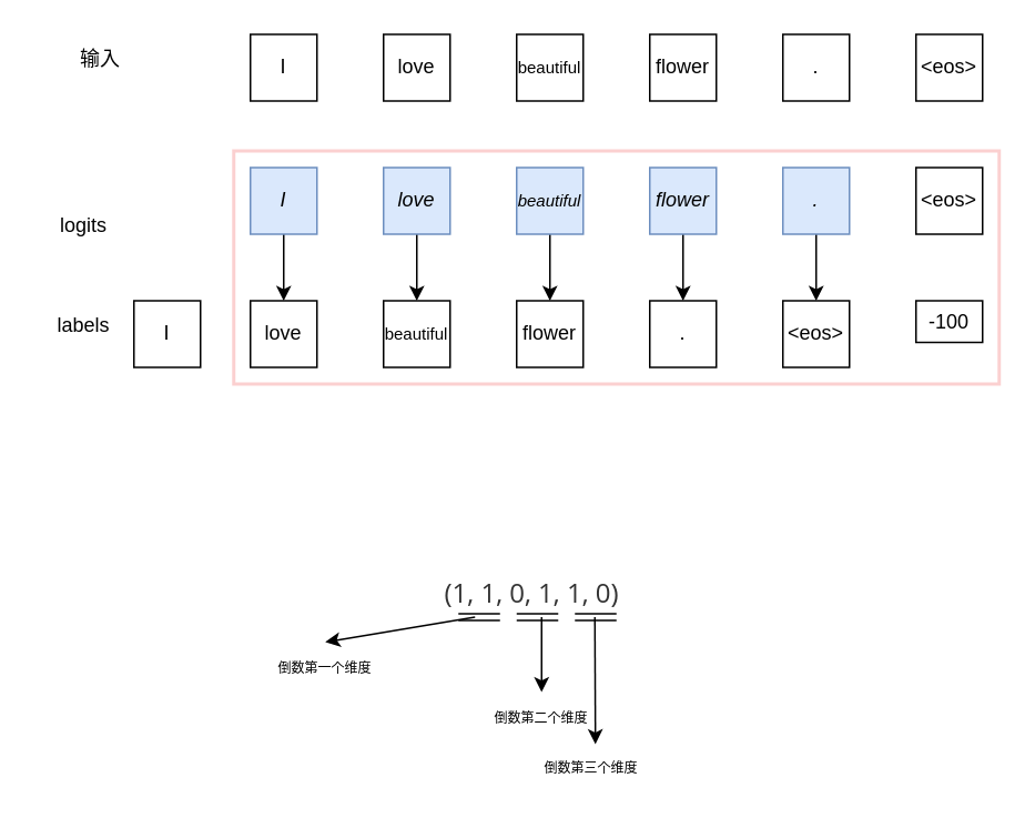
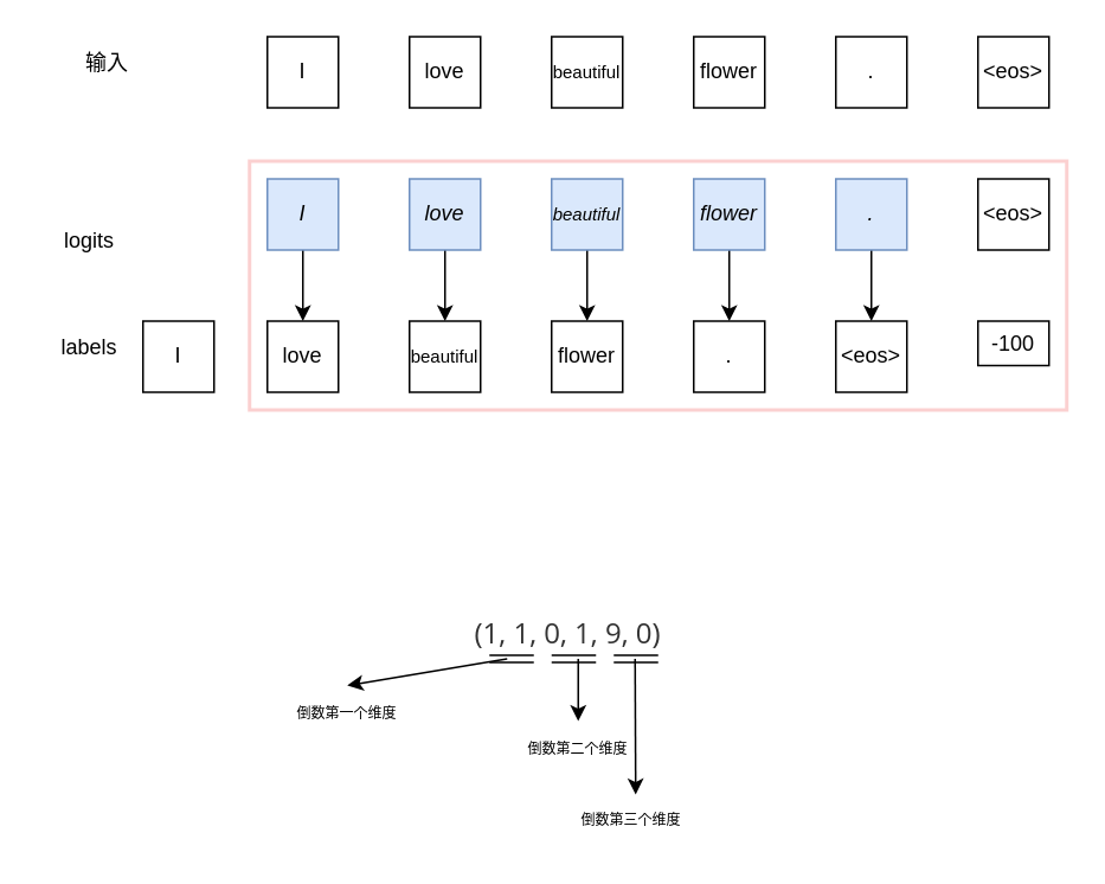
  <mxCell id="0" />
  <mxCell id="1" parent="0" />
  <mxCell id="2" value="" style="rounded=0;whiteSpace=wrap;html=1;opacity=20;strokeColor=light-dark(#e81717, #ededed);strokeWidth=2;" vertex="1" parent="1"><mxGeometry x="140" y="90" width="460" height="140" as="geometry" /></mxCell>
  <mxCell id="3" value="输入" style="text;html=1;align=center;verticalAlign=middle;whiteSpace=wrap;rounded=0;" vertex="1" parent="1"><mxGeometry x="30" y="20" width="60" height="30" as="geometry" /></mxCell>
  <mxCell id="4" value="I" style="whiteSpace=wrap;html=1;aspect=fixed;" vertex="1" parent="1"><mxGeometry x="150" y="20" width="40" height="40" as="geometry" /></mxCell>
  <mxCell id="5" value="&lt;span style=&quot;text-align: left;&quot;&gt;love&lt;/span&gt;" style="whiteSpace=wrap;html=1;aspect=fixed;" vertex="1" parent="1"><mxGeometry x="230" y="20" width="40" height="40" as="geometry" /></mxCell>
  <mxCell id="6" value="&lt;span style=&quot;text-align: left;&quot;&gt;&lt;font style=&quot;font-size: 10px;&quot;&gt;beautiful&lt;/font&gt;&lt;/span&gt;" style="whiteSpace=wrap;html=1;aspect=fixed;" vertex="1" parent="1"><mxGeometry x="310" y="20" width="40" height="40" as="geometry" /></mxCell>
  <mxCell id="7" value="&lt;span style=&quot;text-align: left;&quot;&gt;flower&lt;/span&gt;" style="whiteSpace=wrap;html=1;aspect=fixed;" vertex="1" parent="1"><mxGeometry x="390" y="20" width="40" height="40" as="geometry" /></mxCell>
  <mxCell id="8" value="&lt;span style=&quot;text-align: left;&quot;&gt;.&lt;/span&gt;" style="whiteSpace=wrap;html=1;aspect=fixed;" vertex="1" parent="1"><mxGeometry x="470" y="20" width="40" height="40" as="geometry" /></mxCell>
  <mxCell id="9" value="logits" style="text;html=1;align=center;verticalAlign=middle;whiteSpace=wrap;rounded=0;" vertex="1" parent="1"><mxGeometry x="20" y="120" width="60" height="30" as="geometry" /></mxCell>
  <mxCell id="10" style="edgeStyle=orthogonalEdgeStyle;rounded=0;orthogonalLoop=1;jettySize=auto;html=1;entryX=0.5;entryY=0;entryDx=0;entryDy=0;" edge="1" parent="1" source="11" target="21"><mxGeometry relative="1" as="geometry" /></mxCell>
  <mxCell id="11" value="&lt;i&gt;I&lt;/i&gt;" style="whiteSpace=wrap;html=1;aspect=fixed;fillColor=#dae8fc;strokeColor=#6c8ebf;" vertex="1" parent="1"><mxGeometry x="150" y="100" width="40" height="40" as="geometry" /></mxCell>
  <mxCell id="12" style="edgeStyle=orthogonalEdgeStyle;rounded=0;orthogonalLoop=1;jettySize=auto;html=1;entryX=0.5;entryY=0;entryDx=0;entryDy=0;" edge="1" parent="1" source="13" target="22"><mxGeometry relative="1" as="geometry" /></mxCell>
  <mxCell id="13" value="&lt;span style=&quot;text-align: left;&quot;&gt;&lt;i&gt;love&lt;/i&gt;&lt;/span&gt;" style="whiteSpace=wrap;html=1;aspect=fixed;fillColor=#dae8fc;strokeColor=#6c8ebf;" vertex="1" parent="1"><mxGeometry x="230" y="100" width="40" height="40" as="geometry" /></mxCell>
  <mxCell id="14" style="edgeStyle=orthogonalEdgeStyle;rounded=0;orthogonalLoop=1;jettySize=auto;html=1;exitX=0.5;exitY=1;exitDx=0;exitDy=0;entryX=0.5;entryY=0;entryDx=0;entryDy=0;" edge="1" parent="1" source="15" target="23"><mxGeometry relative="1" as="geometry" /></mxCell>
  <mxCell id="15" value="&lt;span style=&quot;text-align: left;&quot;&gt;&lt;font style=&quot;font-size: 10px;&quot;&gt;&lt;i&gt;beautiful&lt;/i&gt;&lt;/font&gt;&lt;/span&gt;" style="whiteSpace=wrap;html=1;aspect=fixed;fillColor=#dae8fc;strokeColor=#6c8ebf;" vertex="1" parent="1"><mxGeometry x="310" y="100" width="40" height="40" as="geometry" /></mxCell>
  <mxCell id="16" style="edgeStyle=orthogonalEdgeStyle;rounded=0;orthogonalLoop=1;jettySize=auto;html=1;entryX=0.5;entryY=0;entryDx=0;entryDy=0;" edge="1" parent="1" source="17" target="24"><mxGeometry relative="1" as="geometry" /></mxCell>
  <mxCell id="17" value="&lt;span style=&quot;text-align: left;&quot;&gt;&lt;i&gt;flower&lt;/i&gt;&lt;/span&gt;" style="whiteSpace=wrap;html=1;aspect=fixed;fillColor=#dae8fc;strokeColor=#6c8ebf;" vertex="1" parent="1"><mxGeometry x="390" y="100" width="40" height="40" as="geometry" /></mxCell>
  <mxCell id="18" style="edgeStyle=orthogonalEdgeStyle;rounded=0;orthogonalLoop=1;jettySize=auto;html=1;entryX=0.5;entryY=0;entryDx=0;entryDy=0;" edge="1" parent="1" source="19" target="28"><mxGeometry relative="1" as="geometry" /></mxCell>
  <mxCell id="19" value="&lt;span style=&quot;text-align: left;&quot;&gt;&lt;i&gt;.&lt;/i&gt;&lt;/span&gt;" style="whiteSpace=wrap;html=1;aspect=fixed;fillColor=#dae8fc;strokeColor=#6c8ebf;" vertex="1" parent="1"><mxGeometry x="470" y="100" width="40" height="40" as="geometry" /></mxCell>
  <mxCell id="20" value="I" style="whiteSpace=wrap;html=1;aspect=fixed;" vertex="1" parent="1"><mxGeometry x="80" y="180" width="40" height="40" as="geometry" /></mxCell>
  <mxCell id="21" value="&lt;span style=&quot;text-align: left;&quot;&gt;love&lt;/span&gt;" style="whiteSpace=wrap;html=1;aspect=fixed;" vertex="1" parent="1"><mxGeometry x="150" y="180" width="40" height="40" as="geometry" /></mxCell>
  <mxCell id="22" value="&lt;span style=&quot;text-align: left;&quot;&gt;&lt;font style=&quot;font-size: 10px;&quot;&gt;beautiful&lt;/font&gt;&lt;/span&gt;" style="whiteSpace=wrap;html=1;aspect=fixed;" vertex="1" parent="1"><mxGeometry x="230" y="180" width="40" height="40" as="geometry" /></mxCell>
  <mxCell id="23" value="&lt;span style=&quot;text-align: left;&quot;&gt;flower&lt;/span&gt;" style="whiteSpace=wrap;html=1;aspect=fixed;" vertex="1" parent="1"><mxGeometry x="310" y="180" width="40" height="40" as="geometry" /></mxCell>
  <mxCell id="24" value="&lt;span style=&quot;text-align: left;&quot;&gt;.&lt;/span&gt;" style="whiteSpace=wrap;html=1;aspect=fixed;" vertex="1" parent="1"><mxGeometry x="390" y="180" width="40" height="40" as="geometry" /></mxCell>
  <mxCell id="25" value="labels" style="text;html=1;align=center;verticalAlign=middle;whiteSpace=wrap;rounded=0;" vertex="1" parent="1"><mxGeometry x="20" y="180" width="60" height="30" as="geometry" /></mxCell>
  <mxCell id="26" value="&lt;span style=&quot;text-align: left;&quot;&gt;&amp;lt;eos&amp;gt;&lt;/span&gt;" style="whiteSpace=wrap;html=1;aspect=fixed;" vertex="1" parent="1"><mxGeometry x="550" y="20" width="40" height="40" as="geometry" /></mxCell>
  <mxCell id="27" value="&lt;span style=&quot;text-align: left;&quot;&gt;&amp;lt;eos&amp;gt;&lt;/span&gt;" style="whiteSpace=wrap;html=1;aspect=fixed;" vertex="1" parent="1"><mxGeometry x="550" y="100" width="40" height="40" as="geometry" /></mxCell>
  <mxCell id="28" value="&lt;span style=&quot;text-align: left;&quot;&gt;&amp;lt;eos&amp;gt;&lt;/span&gt;" style="whiteSpace=wrap;html=1;aspect=fixed;" vertex="1" parent="1"><mxGeometry x="470" y="180" width="40" height="40" as="geometry" /></mxCell>
  <mxCell id="29" value="&lt;span style=&quot;text-align: left;&quot;&gt;-100&lt;/span&gt;" style="whiteSpace=wrap;html=1;aspect=fixed;" vertex="1" parent="1"><mxGeometry x="550" y="180" width="40" height="25" as="geometry" /></mxCell>
- <mxCell id="30" value="&lt;span style=&quot;color: rgb(51, 51, 51); font-family: &amp;quot;Open Sans&amp;quot;, &amp;quot;Clear Sans&amp;quot;, &amp;quot;Helvetica Neue&amp;quot;, Helvetica, Arial, &amp;quot;Segoe UI Emoji&amp;quot;, sans-serif; font-size: 16px; font-style: normal; font-variant-ligatures: normal; font-variant-caps: normal; font-weight: 400; letter-spacing: normal; orphans: 4; text-align: start; text-indent: 0px; text-transform: none; widows: 2; word-spacing: 0px; -webkit-text-stroke-width: 0px; white-space: pre-wrap; background-color: rgb(255, 255, 255); text-decoration-thickness: initial; text-decoration-style: initial; text-decoration-color: initial; display: inline !important; float: none;&quot;&gt;(1, 1, 0, 1, 1, 0)&lt;/span&gt;" style="text;whiteSpace=wrap;html=1;" vertex="1" parent="1"><mxGeometry x="265" y="340" width="140" height="40" as="geometry" /></mxCell>
+ <mxCell id="30" value="&lt;span style=&quot;color: rgb(51, 51, 51); font-family: &amp;quot;Open Sans&amp;quot;, &amp;quot;Clear Sans&amp;quot;, &amp;quot;Helvetica Neue&amp;quot;, Helvetica, Arial, &amp;quot;Segoe UI Emoji&amp;quot;, sans-serif; font-size: 16px; font-style: normal; font-variant-ligatures: normal; font-variant-caps: normal; font-weight: 400; letter-spacing: normal; orphans: 4; text-align: start; text-indent: 0px; text-transform: none; widows: 2; word-spacing: 0px; -webkit-text-stroke-width: 0px; white-space: pre-wrap; background-color: rgb(255, 255, 255); text-decoration-thickness: initial; text-decoration-style: initial; text-decoration-color: initial; display: inline !important; float: none;&quot;&gt;(1, 1, 0, 1, 9, 0)&lt;/span&gt;" style="text;whiteSpace=wrap;html=1;" vertex="1" parent="1"><mxGeometry x="265" y="340" width="140" height="40" as="geometry" /></mxCell>
  <mxCell id="31" value="" style="shape=link;html=1;rounded=0;entryX=0.25;entryY=1;entryDx=0;entryDy=0;" edge="1" parent="1"><mxGeometry width="100" relative="1" as="geometry"><mxPoint x="275" y="370" as="sourcePoint" /><mxPoint x="300" y="370" as="targetPoint" /></mxGeometry></mxCell>
  <mxCell id="32" value="" style="shape=link;html=1;rounded=0;entryX=0.25;entryY=1;entryDx=0;entryDy=0;" edge="1" parent="1"><mxGeometry width="100" relative="1" as="geometry"><mxPoint x="310" y="370" as="sourcePoint" /><mxPoint x="335" y="370" as="targetPoint" /></mxGeometry></mxCell>
  <mxCell id="33" value="" style="shape=link;html=1;rounded=0;entryX=0.25;entryY=1;entryDx=0;entryDy=0;" edge="1" parent="1"><mxGeometry width="100" relative="1" as="geometry"><mxPoint x="345" y="370" as="sourcePoint" /><mxPoint x="370" y="370" as="targetPoint" /></mxGeometry></mxCell>
  <mxCell id="34" value="&lt;font style=&quot;font-size: 8px;&quot;&gt;倒数第一个维度&lt;/font&gt;" style="text;html=1;align=center;verticalAlign=middle;whiteSpace=wrap;rounded=0;" vertex="1" parent="1"><mxGeometry x="165" y="385" width="60" height="30" as="geometry" /></mxCell>
- <mxCell id="35" value="&lt;font style=&quot;font-size: 8px;&quot;&gt;倒数第二个维度&lt;/font&gt;" style="text;html=1;align=center;verticalAlign=middle;whiteSpace=wrap;rounded=0;" vertex="1" parent="1"><mxGeometry x="295" y="415" width="60" height="30" as="geometry" /></mxCell>
+ <mxCell id="35" value="&lt;font style=&quot;font-size: 8px;&quot;&gt;倒数第二个维度&lt;/font&gt;" style="text;html=1;align=center;verticalAlign=middle;whiteSpace=wrap;rounded=0;" vertex="1" parent="1"><mxGeometry x="295" y="405" width="60" height="30" as="geometry" /></mxCell>
  <mxCell id="36" value="&lt;font style=&quot;font-size: 8px;&quot;&gt;倒数第三个维度&lt;/font&gt;" style="text;html=1;align=center;verticalAlign=middle;whiteSpace=wrap;rounded=0;" vertex="1" parent="1"><mxGeometry x="325" y="445" width="60" height="30" as="geometry" /></mxCell>
  <mxCell id="37" value="" style="endArrow=classic;html=1;rounded=0;entryX=0.5;entryY=0;entryDx=0;entryDy=0;" edge="1" parent="1" target="34"><mxGeometry width="50" height="50" relative="1" as="geometry"><mxPoint x="285" y="370" as="sourcePoint" /><mxPoint x="545" y="470" as="targetPoint" /></mxGeometry></mxCell>
  <mxCell id="38" value="" style="endArrow=classic;html=1;rounded=0;" edge="1" parent="1" target="35"><mxGeometry width="50" height="50" relative="1" as="geometry"><mxPoint x="325" y="370" as="sourcePoint" /><mxPoint x="515" y="400" as="targetPoint" /></mxGeometry></mxCell>
  <mxCell id="39" value="" style="endArrow=classic;html=1;rounded=0;entryX=0.539;entryY=0.044;entryDx=0;entryDy=0;entryPerimeter=0;" edge="1" parent="1" target="36"><mxGeometry width="50" height="50" relative="1" as="geometry"><mxPoint x="357" y="370" as="sourcePoint" /><mxPoint x="545" y="470" as="targetPoint" /></mxGeometry></mxCell>
